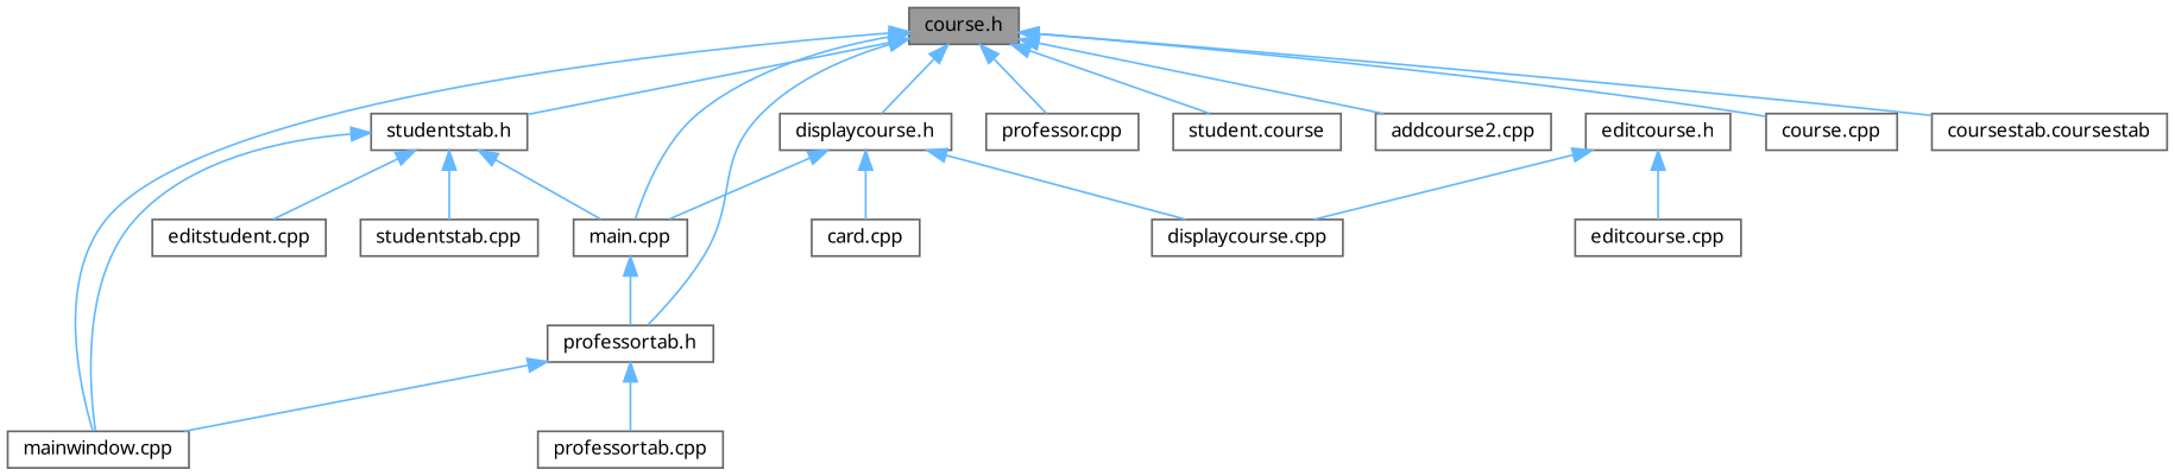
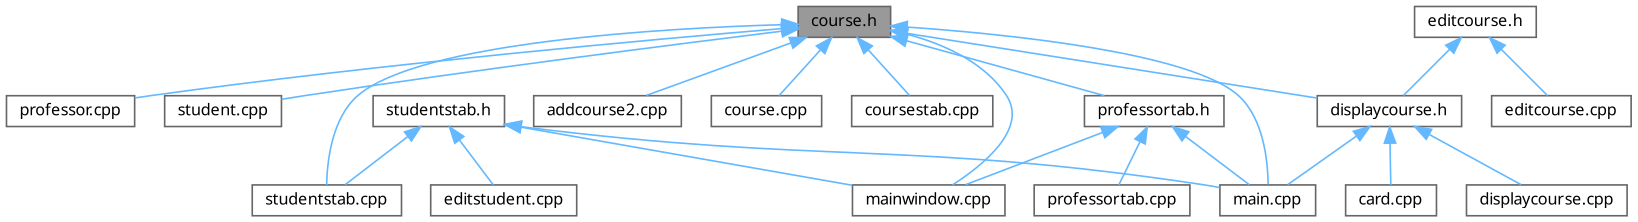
  digraph {
    fontname="Noto Sans"
    node [color=grey40 fillcolor=white fontname="Noto Sans" fontsize=10 shape=box style=filled]
    edge [color=steelblue1 dir=back fontname="Noto Sans" fontsize=10 labelfontname=Helvetica labelfontsize=10 style=solid]
    n1 [color=gray40 fillcolor=grey60 fontcolor=black height=0.2 label="course.h" width=0.4]
    n2 [height=0.2 label="addcourse2.cpp" width=0.4]
    n3 [height=0.2 label="course.cpp" width=0.4]
-   n4 [height=0.2 label="coursestab.coursestab" width=0.4]
+   n4 [height=0.2 label="coursestab.cpp" width=0.4]
    n5 [height=0.2 label="displaycourse.h" width=0.4]
    n6 [height=0.2 label="mainwindow.cpp" width=0.4]
    n7 [height=0.2 label="professor.cpp" width=0.4]
    n8 [height=0.2 label="professortab.h" width=0.4]
-   n9 [height=0.2 label="student.course" width=0.4]
+   n9 [height=0.2 label="student.cpp" width=0.4]
    n10 [height=0.2 label="studentstab.h" width=0.4]
    n11 [height=0.2 label="main.cpp" width=0.4]
    n12 [height=0.2 label="card.cpp" width=0.4]
    n13 [height=0.2 label="displaycourse.cpp" width=0.4]
    n14 [height=0.2 label="editcourse.h" width=0.4]
    n15 [height=0.2 label="editcourse.cpp" width=0.4]
    n16 [height=0.2 label="professortab.cpp" width=0.4]
    n17 [height=0.2 label="editstudent.cpp" width=0.4]
    n18 [height=0.2 label="studentstab.cpp" width=0.4]
    n1 -> n2
    n1 -> n3
    n1 -> n4
    n1 -> n5
    n1 -> n6
    n1 -> n7
    n1 -> n8
    n1 -> n9
-   n1 -> n10
+   n1 -> n18
    n1 -> n11
    n5 -> n11
    n5 -> n12
    n5 -> n13
    n8 -> n6
-   n11 -> n8
+   n8 -> n11
    n8 -> n16
    n10 -> n6
    n10 -> n11
    n10 -> n17
    n10 -> n18
-   n14 -> n13
+   n14 -> n5
    n14 -> n15
  }
